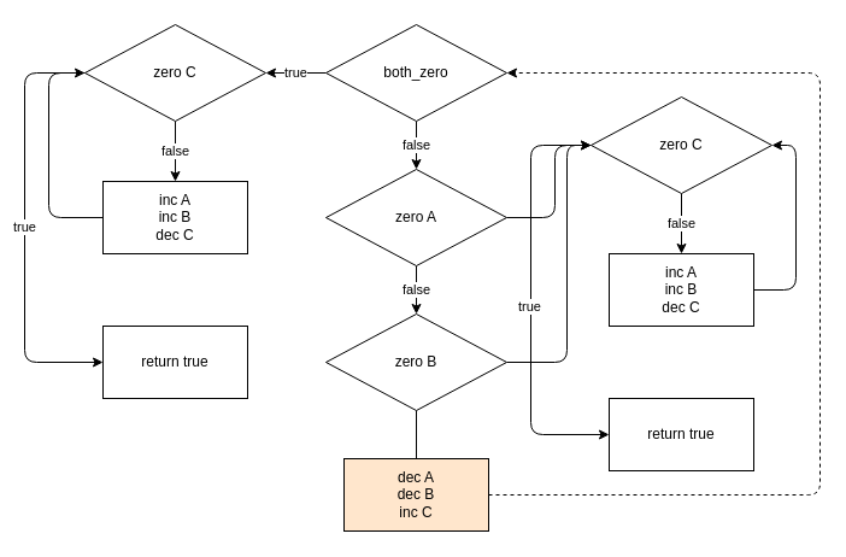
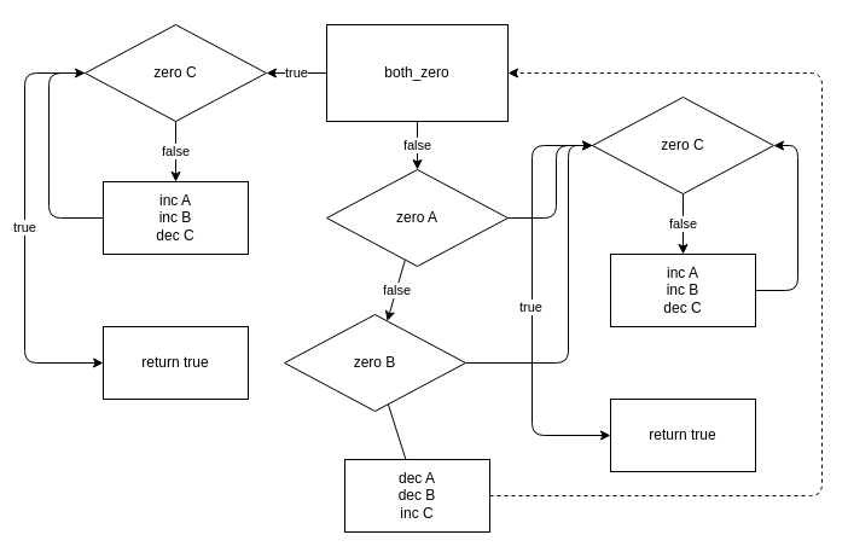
  <mxCell id="0" />
  <mxCell id="1" parent="0" />
  <mxCell id="2" value="false" style="edgeStyle=none;html=1;" parent="1" source="4" target="7" edge="1"><mxGeometry relative="1" as="geometry" /></mxCell>
  <mxCell id="3" value="true" style="edgeStyle=none;html=1;" edge="1" parent="1" source="4" target="15"><mxGeometry relative="1" as="geometry" /></mxCell>
- <mxCell id="4" value="both_zero" style="rhombus;whiteSpace=wrap;html=1;" parent="1" vertex="1"><mxGeometry x="270" y="20" width="150" height="80" as="geometry" /></mxCell>
+ <mxCell id="4" value="both_zero" style="whiteSpace=wrap;html=1;rounded=0;" parent="1" vertex="1"><mxGeometry x="270" y="20" width="150" height="80" as="geometry" /></mxCell>
  <mxCell id="5" value="false" style="edgeStyle=none;html=1;" parent="1" source="7" target="10" edge="1"><mxGeometry relative="1" as="geometry" /></mxCell>
  <mxCell id="6" style="edgeStyle=none;html=1;" edge="1" parent="1" source="7" target="22"><mxGeometry relative="1" as="geometry"><Array as="points"><mxPoint x="460" y="180" /><mxPoint x="460" y="120" /></Array></mxGeometry></mxCell>
  <mxCell id="7" value="zero A" style="rhombus;whiteSpace=wrap;html=1;" parent="1" vertex="1"><mxGeometry x="270" y="140" width="150" height="80" as="geometry" /></mxCell>
  <mxCell id="8" value="" style="edgeStyle=none;html=1;endArrow=none;" parent="1" source="10" target="12" edge="1"><mxGeometry relative="1" as="geometry" /></mxCell>
  <mxCell id="9" style="edgeStyle=none;html=1;" edge="1" parent="1" source="10" target="22"><mxGeometry relative="1" as="geometry"><Array as="points"><mxPoint x="470" y="300" /><mxPoint x="470" y="120" /></Array></mxGeometry></mxCell>
- <mxCell id="10" value="zero B&lt;br&gt;" style="rhombus;whiteSpace=wrap;html=1;" parent="1" vertex="1"><mxGeometry x="270" y="260" width="150" height="80" as="geometry" /></mxCell>
+ <mxCell id="10" value="zero B&lt;br&gt;" style="rhombus;whiteSpace=wrap;html=1;" parent="1" vertex="1"><mxGeometry x="235" y="260" width="150" height="80" as="geometry" /></mxCell>
  <mxCell id="11" style="edgeStyle=none;html=1;dashed=1;" parent="1" source="12" target="4" edge="1"><mxGeometry relative="1" as="geometry"><Array as="points"><mxPoint x="680" y="410" /><mxPoint x="680" y="60" /></Array></mxGeometry></mxCell>
- <mxCell id="12" value="dec A&lt;br&gt;dec B&lt;br&gt;inc C" style="whiteSpace=wrap;html=1;fillColor=#ffe6cc;" parent="1" vertex="1"><mxGeometry x="285" y="380" width="120" height="60" as="geometry" /></mxCell>
+ <mxCell id="12" value="dec A&lt;br&gt;dec B&lt;br&gt;inc C" style="whiteSpace=wrap;html=1;" parent="1" vertex="1"><mxGeometry x="285" y="380" width="120" height="60" as="geometry" /></mxCell>
  <mxCell id="13" value="false" style="edgeStyle=none;html=1;" edge="1" parent="1" source="15" target="17"><mxGeometry relative="1" as="geometry" /></mxCell>
  <mxCell id="14" value="true" style="edgeStyle=none;html=1;" edge="1" parent="1" source="15" target="18"><mxGeometry relative="1" as="geometry"><Array as="points"><mxPoint x="20" y="60" /><mxPoint x="20" y="300" /></Array></mxGeometry></mxCell>
  <mxCell id="15" value="zero C&lt;br&gt;" style="rhombus;whiteSpace=wrap;html=1;" vertex="1" parent="1"><mxGeometry x="70" y="20" width="150" height="80" as="geometry" /></mxCell>
  <mxCell id="16" style="edgeStyle=none;html=1;" edge="1" parent="1" source="17" target="15"><mxGeometry relative="1" as="geometry"><Array as="points"><mxPoint x="40" y="180" /><mxPoint x="40" y="60" /></Array></mxGeometry></mxCell>
  <mxCell id="17" value="inc A&lt;br&gt;inc B&lt;br&gt;dec C" style="whiteSpace=wrap;html=1;" vertex="1" parent="1"><mxGeometry x="85" y="150" width="120" height="60" as="geometry" /></mxCell>
  <mxCell id="18" value="return true&lt;br&gt;" style="whiteSpace=wrap;html=1;" vertex="1" parent="1"><mxGeometry x="85" y="270" width="120" height="60" as="geometry" /></mxCell>
  <mxCell id="19" value="false" style="edgeStyle=none;html=1;" edge="1" parent="1" source="22" target="24"><mxGeometry relative="1" as="geometry" /></mxCell>
  <mxCell id="20" value="" style="edgeStyle=none;html=1;" edge="1" parent="1" source="22" target="25"><mxGeometry relative="1" as="geometry"><Array as="points"><mxPoint x="440" y="120" /><mxPoint x="440" y="360" /></Array></mxGeometry></mxCell>
  <mxCell id="21" value="true&lt;br&gt;" style="edgeLabel;html=1;align=center;verticalAlign=middle;resizable=0;points=[];" vertex="1" connectable="0" parent="20"><mxGeometry x="0.031" y="-2" relative="1" as="geometry"><mxPoint as="offset" /></mxGeometry></mxCell>
  <mxCell id="22" value="zero C&lt;br&gt;" style="rhombus;whiteSpace=wrap;html=1;" vertex="1" parent="1"><mxGeometry x="490" y="80" width="150" height="80" as="geometry" /></mxCell>
  <mxCell id="23" style="edgeStyle=none;html=1;" edge="1" parent="1" source="24" target="22"><mxGeometry relative="1" as="geometry"><Array as="points"><mxPoint x="660" y="240" /><mxPoint x="660" y="120" /></Array></mxGeometry></mxCell>
  <mxCell id="24" value="inc A&lt;br&gt;inc B&lt;br&gt;dec C" style="whiteSpace=wrap;html=1;" vertex="1" parent="1"><mxGeometry x="505" y="210" width="120" height="60" as="geometry" /></mxCell>
  <mxCell id="25" value="return true&lt;br&gt;" style="whiteSpace=wrap;html=1;" vertex="1" parent="1"><mxGeometry x="505" y="330" width="120" height="60" as="geometry" /></mxCell>
